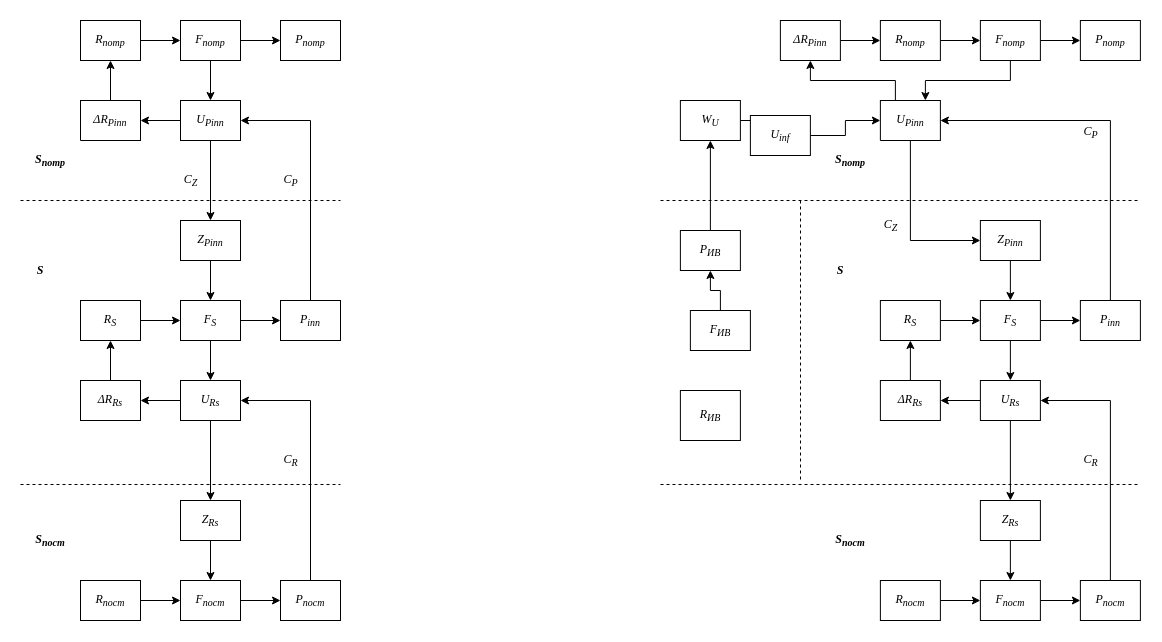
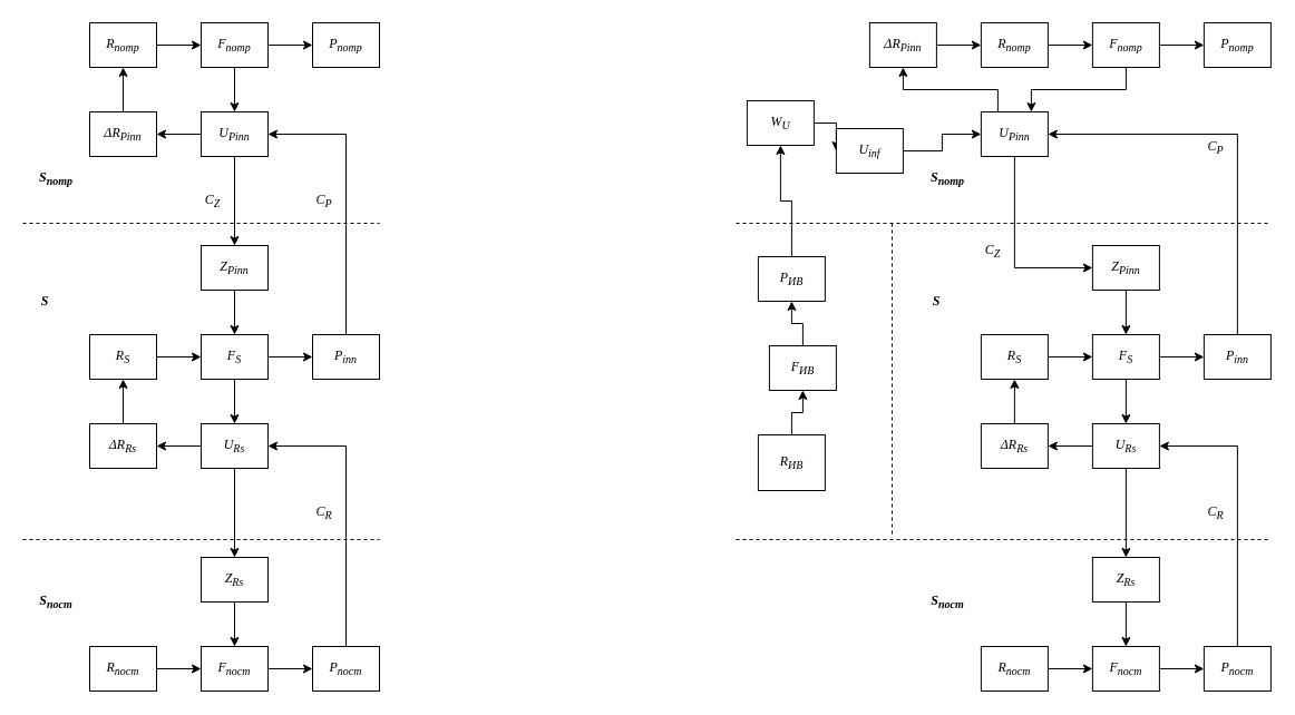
  <mxCell id="0" />
  <mxCell id="1" parent="0" />
  <mxCell id="2" style="edgeStyle=orthogonalEdgeStyle;rounded=0;orthogonalLoop=1;jettySize=auto;html=1;fontStyle=2" edge="1" parent="1" source="4" target="5"><mxGeometry relative="1" as="geometry" /></mxCell>
  <mxCell id="3" style="edgeStyle=orthogonalEdgeStyle;rounded=0;orthogonalLoop=1;jettySize=auto;html=1;fontStyle=2" edge="1" parent="1" source="4" target="10"><mxGeometry relative="1" as="geometry" /></mxCell>
  <mxCell id="4" value="F&lt;sub&gt;потр&lt;/sub&gt;" style="rounded=0;whiteSpace=wrap;html=1;fontFamily=Times New Roman;fontStyle=2" vertex="1" parent="1"><mxGeometry x="180" y="20" width="60" height="40" as="geometry" /></mxCell>
  <mxCell id="5" value="P&lt;sub&gt;потр&lt;/sub&gt;" style="rounded=0;whiteSpace=wrap;html=1;fontFamily=Times New Roman;fontStyle=2" vertex="1" parent="1"><mxGeometry x="280" y="20" width="60" height="40" as="geometry" /></mxCell>
  <mxCell id="6" style="edgeStyle=orthogonalEdgeStyle;rounded=0;orthogonalLoop=1;jettySize=auto;html=1;fontStyle=2" edge="1" parent="1" source="7" target="4"><mxGeometry relative="1" as="geometry" /></mxCell>
  <mxCell id="7" value="R&lt;sub&gt;потр&lt;/sub&gt;" style="rounded=0;whiteSpace=wrap;html=1;fontFamily=Times New Roman;fontStyle=2" vertex="1" parent="1"><mxGeometry x="80" y="20" width="60" height="40" as="geometry" /></mxCell>
  <mxCell id="8" style="edgeStyle=orthogonalEdgeStyle;rounded=0;orthogonalLoop=1;jettySize=auto;html=1;fontStyle=2" edge="1" parent="1" source="10" target="12"><mxGeometry relative="1" as="geometry" /></mxCell>
  <mxCell id="9" value="C&lt;sub&gt;Z&lt;/sub&gt;" style="edgeStyle=orthogonalEdgeStyle;rounded=0;orthogonalLoop=1;jettySize=auto;html=1;fontSize=12;fontFamily=Times New Roman;fontStyle=2" edge="1" parent="1" source="10" target="14"><mxGeometry y="-20" relative="1" as="geometry"><mxPoint as="offset" /></mxGeometry></mxCell>
  <mxCell id="10" value="U&lt;sub&gt;Pinn&lt;/sub&gt;" style="rounded=0;whiteSpace=wrap;html=1;fontFamily=Times New Roman;fontStyle=2" vertex="1" parent="1"><mxGeometry x="180" y="100" width="60" height="40" as="geometry" /></mxCell>
  <mxCell id="11" style="edgeStyle=orthogonalEdgeStyle;rounded=0;orthogonalLoop=1;jettySize=auto;html=1;fontStyle=2" edge="1" parent="1" source="12" target="7"><mxGeometry relative="1" as="geometry" /></mxCell>
  <mxCell id="12" value="ΔR&lt;sub&gt;Pinn&lt;/sub&gt;&lt;br&gt;" style="rounded=0;whiteSpace=wrap;html=1;fontFamily=Times New Roman;fontStyle=2" vertex="1" parent="1"><mxGeometry x="80" y="100" width="60" height="40" as="geometry" /></mxCell>
  <mxCell id="13" style="edgeStyle=orthogonalEdgeStyle;rounded=0;orthogonalLoop=1;jettySize=auto;html=1;fontStyle=2" edge="1" parent="1" source="14" target="17"><mxGeometry relative="1" as="geometry" /></mxCell>
  <mxCell id="14" value="Z&lt;sub&gt;Pinn&lt;/sub&gt;" style="rounded=0;whiteSpace=wrap;html=1;fontFamily=Times New Roman;fontStyle=2" vertex="1" parent="1"><mxGeometry x="180" y="220" width="60" height="40" as="geometry" /></mxCell>
  <mxCell id="15" style="edgeStyle=orthogonalEdgeStyle;rounded=0;orthogonalLoop=1;jettySize=auto;html=1;fontStyle=2" edge="1" parent="1" source="17" target="18"><mxGeometry relative="1" as="geometry" /></mxCell>
  <mxCell id="16" style="edgeStyle=orthogonalEdgeStyle;rounded=0;orthogonalLoop=1;jettySize=auto;html=1;fontStyle=2" edge="1" parent="1" source="17" target="23"><mxGeometry relative="1" as="geometry" /></mxCell>
  <mxCell id="17" value="F&lt;sub&gt;S&lt;/sub&gt;" style="rounded=0;whiteSpace=wrap;html=1;fontFamily=Times New Roman;fontStyle=2" vertex="1" parent="1"><mxGeometry x="180" y="300" width="60" height="40" as="geometry" /></mxCell>
  <mxCell id="18" value="P&lt;sub&gt;inn&lt;/sub&gt;" style="rounded=0;whiteSpace=wrap;html=1;fontFamily=Times New Roman;fontStyle=2" vertex="1" parent="1"><mxGeometry x="280" y="300" width="60" height="40" as="geometry" /></mxCell>
  <mxCell id="19" style="edgeStyle=orthogonalEdgeStyle;rounded=0;orthogonalLoop=1;jettySize=auto;html=1;fontStyle=2" edge="1" parent="1" source="20" target="17"><mxGeometry relative="1" as="geometry" /></mxCell>
  <mxCell id="20" value="R&lt;sub&gt;S&lt;/sub&gt;" style="rounded=0;whiteSpace=wrap;html=1;fontFamily=Times New Roman;fontStyle=2" vertex="1" parent="1"><mxGeometry x="80" y="300" width="60" height="40" as="geometry" /></mxCell>
  <mxCell id="21" style="edgeStyle=orthogonalEdgeStyle;rounded=0;orthogonalLoop=1;jettySize=auto;html=1;fontStyle=2" edge="1" parent="1" source="23" target="25"><mxGeometry relative="1" as="geometry" /></mxCell>
  <mxCell id="22" style="edgeStyle=orthogonalEdgeStyle;rounded=0;orthogonalLoop=1;jettySize=auto;html=1;fontStyle=2" edge="1" parent="1" source="23" target="27"><mxGeometry relative="1" as="geometry" /></mxCell>
  <mxCell id="23" value="U&lt;sub&gt;Rs&lt;/sub&gt;" style="rounded=0;whiteSpace=wrap;html=1;fontFamily=Times New Roman;fontStyle=2" vertex="1" parent="1"><mxGeometry x="180" y="380" width="60" height="40" as="geometry" /></mxCell>
  <mxCell id="24" style="edgeStyle=orthogonalEdgeStyle;rounded=0;orthogonalLoop=1;jettySize=auto;html=1;fontStyle=2" edge="1" parent="1" source="25" target="20"><mxGeometry relative="1" as="geometry" /></mxCell>
  <mxCell id="25" value="ΔR&lt;sub&gt;Rs&lt;/sub&gt;&lt;br&gt;" style="rounded=0;whiteSpace=wrap;html=1;fontFamily=Times New Roman;fontStyle=2" vertex="1" parent="1"><mxGeometry x="80" y="380" width="60" height="40" as="geometry" /></mxCell>
  <mxCell id="26" style="edgeStyle=orthogonalEdgeStyle;rounded=0;orthogonalLoop=1;jettySize=auto;html=1;fontStyle=2" edge="1" parent="1" source="27" target="29"><mxGeometry relative="1" as="geometry" /></mxCell>
  <mxCell id="27" value="Z&lt;sub&gt;Rs&lt;/sub&gt;&lt;br&gt;" style="rounded=0;whiteSpace=wrap;html=1;fontFamily=Times New Roman;fontStyle=2" vertex="1" parent="1"><mxGeometry x="180" y="500" width="60" height="40" as="geometry" /></mxCell>
  <mxCell id="28" style="edgeStyle=orthogonalEdgeStyle;rounded=0;orthogonalLoop=1;jettySize=auto;html=1;fontStyle=2" edge="1" parent="1" source="29" target="31"><mxGeometry relative="1" as="geometry" /></mxCell>
  <mxCell id="29" value="F&lt;sub&gt;пост&lt;/sub&gt;" style="rounded=0;whiteSpace=wrap;html=1;fontFamily=Times New Roman;fontStyle=2" vertex="1" parent="1"><mxGeometry x="180" y="580" width="60" height="40" as="geometry" /></mxCell>
  <mxCell id="30" value="C&lt;sub&gt;R&lt;/sub&gt;" style="edgeStyle=orthogonalEdgeStyle;rounded=0;orthogonalLoop=1;jettySize=auto;html=1;entryX=1;entryY=0.5;entryDx=0;entryDy=0;exitX=0.5;exitY=0;exitDx=0;exitDy=0;fontStyle=2;fontSize=12;fontFamily=Times New Roman;" edge="1" parent="1" source="31" target="23"><mxGeometry x="-0.042" y="20" relative="1" as="geometry"><mxPoint as="offset" /></mxGeometry></mxCell>
  <mxCell id="31" value="P&lt;sub&gt;пост&lt;/sub&gt;" style="rounded=0;whiteSpace=wrap;html=1;fontFamily=Times New Roman;fontStyle=2" vertex="1" parent="1"><mxGeometry x="280" y="580" width="60" height="40" as="geometry" /></mxCell>
  <mxCell id="32" style="edgeStyle=orthogonalEdgeStyle;rounded=0;orthogonalLoop=1;jettySize=auto;html=1;fontStyle=2" edge="1" parent="1" source="33" target="29"><mxGeometry relative="1" as="geometry" /></mxCell>
  <mxCell id="33" value="R&lt;sub&gt;пост&lt;/sub&gt;" style="rounded=0;whiteSpace=wrap;html=1;fontFamily=Times New Roman;fontStyle=2" vertex="1" parent="1"><mxGeometry x="80" y="580" width="60" height="40" as="geometry" /></mxCell>
  <mxCell id="34" value="C&lt;sub&gt;P&lt;/sub&gt;" style="edgeStyle=orthogonalEdgeStyle;rounded=0;orthogonalLoop=1;jettySize=auto;html=1;entryX=1;entryY=0.5;entryDx=0;entryDy=0;exitX=0.5;exitY=0;exitDx=0;exitDy=0;fontStyle=2;fontSize=12;fontFamily=Times New Roman;" edge="1" parent="1" source="18" target="10"><mxGeometry x="-0.042" y="20" relative="1" as="geometry"><mxPoint x="450.534" y="259.862" as="sourcePoint" /><mxPoint x="380.19" y="119.862" as="targetPoint" /><mxPoint as="offset" /></mxGeometry></mxCell>
  <mxCell id="35" value="" style="endArrow=none;dashed=1;html=1;fontFamily=Times New Roman;fontSize=12;" edge="1" parent="1"><mxGeometry width="50" height="50" relative="1" as="geometry"><mxPoint x="20" y="200" as="sourcePoint" /><mxPoint x="340" y="200" as="targetPoint" /></mxGeometry></mxCell>
  <mxCell id="36" value="" style="endArrow=none;dashed=1;html=1;fontFamily=Times New Roman;fontSize=12;" edge="1" parent="1"><mxGeometry width="50" height="50" relative="1" as="geometry"><mxPoint x="20" y="484" as="sourcePoint" /><mxPoint x="340" y="484" as="targetPoint" /></mxGeometry></mxCell>
  <mxCell id="37" value="S&lt;sub&gt;потр&lt;/sub&gt;" style="rounded=0;whiteSpace=wrap;html=1;fontFamily=Times New Roman;fontStyle=3;strokeColor=none;" vertex="1" parent="1"><mxGeometry x="20" y="140" width="60" height="40" as="geometry" /></mxCell>
  <mxCell id="38" value="S" style="rounded=0;whiteSpace=wrap;html=1;fontFamily=Times New Roman;fontStyle=3;strokeColor=none;" vertex="1" parent="1"><mxGeometry x="20" y="250" width="40" height="40" as="geometry" /></mxCell>
  <mxCell id="39" value="S&lt;sub&gt;пост&lt;/sub&gt;" style="rounded=0;whiteSpace=wrap;html=1;fontFamily=Times New Roman;fontStyle=3;strokeColor=none;" vertex="1" parent="1"><mxGeometry x="20" y="520" width="60" height="40" as="geometry" /></mxCell>
  <mxCell id="40" style="edgeStyle=orthogonalEdgeStyle;rounded=0;orthogonalLoop=1;jettySize=auto;html=1;fontStyle=2" edge="1" parent="1" source="42" target="43"><mxGeometry relative="1" as="geometry" /></mxCell>
  <mxCell id="41" style="edgeStyle=orthogonalEdgeStyle;rounded=0;orthogonalLoop=1;jettySize=auto;html=1;fontStyle=2;exitX=0.5;exitY=1;exitDx=0;exitDy=0;entryX=0.75;entryY=0;entryDx=0;entryDy=0;" edge="1" parent="1" source="42" target="48"><mxGeometry relative="1" as="geometry" /></mxCell>
  <mxCell id="42" value="F&lt;sub&gt;потр&lt;/sub&gt;" style="rounded=0;whiteSpace=wrap;html=1;fontFamily=Times New Roman;fontStyle=2" vertex="1" parent="1"><mxGeometry x="979.879" y="20" width="60" height="40" as="geometry" /></mxCell>
  <mxCell id="43" value="P&lt;sub&gt;потр&lt;/sub&gt;" style="rounded=0;whiteSpace=wrap;html=1;fontFamily=Times New Roman;fontStyle=2" vertex="1" parent="1"><mxGeometry x="1079.879" y="20" width="60" height="40" as="geometry" /></mxCell>
  <mxCell id="44" style="edgeStyle=orthogonalEdgeStyle;rounded=0;orthogonalLoop=1;jettySize=auto;html=1;fontStyle=2" edge="1" parent="1" source="45" target="42"><mxGeometry relative="1" as="geometry" /></mxCell>
  <mxCell id="45" value="R&lt;sub&gt;потр&lt;/sub&gt;" style="rounded=0;whiteSpace=wrap;html=1;fontFamily=Times New Roman;fontStyle=2" vertex="1" parent="1"><mxGeometry x="879.879" y="20" width="60" height="40" as="geometry" /></mxCell>
  <mxCell id="46" style="edgeStyle=orthogonalEdgeStyle;rounded=0;orthogonalLoop=1;jettySize=auto;html=1;fontStyle=2;entryX=0.5;entryY=1;entryDx=0;entryDy=0;exitX=0.25;exitY=0;exitDx=0;exitDy=0;" edge="1" parent="1" source="48" target="50"><mxGeometry relative="1" as="geometry"><mxPoint x="960" y="80" as="targetPoint" /></mxGeometry></mxCell>
  <mxCell id="47" value="C&lt;sub&gt;Z&lt;/sub&gt;" style="edgeStyle=orthogonalEdgeStyle;rounded=0;orthogonalLoop=1;jettySize=auto;html=1;fontSize=12;fontFamily=Times New Roman;fontStyle=2;entryX=0;entryY=0.5;entryDx=0;entryDy=0;exitX=0.5;exitY=1;exitDx=0;exitDy=0;" edge="1" parent="1" source="48" target="52"><mxGeometry y="-20" relative="1" as="geometry"><mxPoint as="offset" /><mxPoint x="750" y="250" as="sourcePoint" /></mxGeometry></mxCell>
  <mxCell id="48" value="U&lt;sub&gt;Pinn&lt;/sub&gt;" style="rounded=0;whiteSpace=wrap;html=1;fontFamily=Times New Roman;fontStyle=2" vertex="1" parent="1"><mxGeometry x="879.879" y="100" width="60" height="40" as="geometry" /></mxCell>
  <mxCell id="49" style="edgeStyle=orthogonalEdgeStyle;rounded=0;orthogonalLoop=1;jettySize=auto;html=1;fontStyle=2" edge="1" parent="1" source="50" target="45"><mxGeometry relative="1" as="geometry" /></mxCell>
  <mxCell id="50" value="ΔR&lt;sub&gt;Pinn&lt;/sub&gt;&lt;br&gt;" style="rounded=0;whiteSpace=wrap;html=1;fontFamily=Times New Roman;fontStyle=2" vertex="1" parent="1"><mxGeometry x="779.879" y="20" width="60" height="40" as="geometry" /></mxCell>
  <mxCell id="51" style="edgeStyle=orthogonalEdgeStyle;rounded=0;orthogonalLoop=1;jettySize=auto;html=1;fontStyle=2" edge="1" parent="1" source="52" target="55"><mxGeometry relative="1" as="geometry" /></mxCell>
  <mxCell id="52" value="Z&lt;sub&gt;Pinn&lt;/sub&gt;" style="rounded=0;whiteSpace=wrap;html=1;fontFamily=Times New Roman;fontStyle=2" vertex="1" parent="1"><mxGeometry x="979.879" y="220" width="60" height="40" as="geometry" /></mxCell>
  <mxCell id="53" style="edgeStyle=orthogonalEdgeStyle;rounded=0;orthogonalLoop=1;jettySize=auto;html=1;fontStyle=2" edge="1" parent="1" source="55" target="56"><mxGeometry relative="1" as="geometry" /></mxCell>
  <mxCell id="54" style="edgeStyle=orthogonalEdgeStyle;rounded=0;orthogonalLoop=1;jettySize=auto;html=1;fontStyle=2" edge="1" parent="1" source="55" target="61"><mxGeometry relative="1" as="geometry" /></mxCell>
  <mxCell id="55" value="F&lt;sub&gt;S&lt;/sub&gt;" style="rounded=0;whiteSpace=wrap;html=1;fontFamily=Times New Roman;fontStyle=2" vertex="1" parent="1"><mxGeometry x="979.879" y="300" width="60" height="40" as="geometry" /></mxCell>
  <mxCell id="56" value="P&lt;sub&gt;inn&lt;/sub&gt;" style="rounded=0;whiteSpace=wrap;html=1;fontFamily=Times New Roman;fontStyle=2" vertex="1" parent="1"><mxGeometry x="1079.879" y="300" width="60" height="40" as="geometry" /></mxCell>
  <mxCell id="57" style="edgeStyle=orthogonalEdgeStyle;rounded=0;orthogonalLoop=1;jettySize=auto;html=1;fontStyle=2" edge="1" parent="1" source="58" target="55"><mxGeometry relative="1" as="geometry" /></mxCell>
  <mxCell id="58" value="R&lt;sub&gt;S&lt;/sub&gt;" style="rounded=0;whiteSpace=wrap;html=1;fontFamily=Times New Roman;fontStyle=2" vertex="1" parent="1"><mxGeometry x="879.879" y="300" width="60" height="40" as="geometry" /></mxCell>
  <mxCell id="59" style="edgeStyle=orthogonalEdgeStyle;rounded=0;orthogonalLoop=1;jettySize=auto;html=1;fontStyle=2" edge="1" parent="1" source="61" target="63"><mxGeometry relative="1" as="geometry" /></mxCell>
  <mxCell id="60" style="edgeStyle=orthogonalEdgeStyle;rounded=0;orthogonalLoop=1;jettySize=auto;html=1;fontStyle=2" edge="1" parent="1" source="61" target="65"><mxGeometry relative="1" as="geometry" /></mxCell>
  <mxCell id="61" value="U&lt;sub&gt;Rs&lt;/sub&gt;" style="rounded=0;whiteSpace=wrap;html=1;fontFamily=Times New Roman;fontStyle=2" vertex="1" parent="1"><mxGeometry x="979.879" y="380" width="60" height="40" as="geometry" /></mxCell>
  <mxCell id="62" style="edgeStyle=orthogonalEdgeStyle;rounded=0;orthogonalLoop=1;jettySize=auto;html=1;fontStyle=2" edge="1" parent="1" source="63" target="58"><mxGeometry relative="1" as="geometry" /></mxCell>
  <mxCell id="63" value="ΔR&lt;sub&gt;Rs&lt;/sub&gt;&lt;br&gt;" style="rounded=0;whiteSpace=wrap;html=1;fontFamily=Times New Roman;fontStyle=2" vertex="1" parent="1"><mxGeometry x="879.879" y="380" width="60" height="40" as="geometry" /></mxCell>
  <mxCell id="64" style="edgeStyle=orthogonalEdgeStyle;rounded=0;orthogonalLoop=1;jettySize=auto;html=1;fontStyle=2" edge="1" parent="1" source="65" target="67"><mxGeometry relative="1" as="geometry" /></mxCell>
  <mxCell id="65" value="Z&lt;sub&gt;Rs&lt;/sub&gt;&lt;br&gt;" style="rounded=0;whiteSpace=wrap;html=1;fontFamily=Times New Roman;fontStyle=2" vertex="1" parent="1"><mxGeometry x="979.879" y="500" width="60" height="40" as="geometry" /></mxCell>
  <mxCell id="66" style="edgeStyle=orthogonalEdgeStyle;rounded=0;orthogonalLoop=1;jettySize=auto;html=1;fontStyle=2" edge="1" parent="1" source="67" target="69"><mxGeometry relative="1" as="geometry" /></mxCell>
  <mxCell id="67" value="F&lt;sub&gt;пост&lt;/sub&gt;" style="rounded=0;whiteSpace=wrap;html=1;fontFamily=Times New Roman;fontStyle=2" vertex="1" parent="1"><mxGeometry x="979.879" y="580" width="60" height="40" as="geometry" /></mxCell>
  <mxCell id="68" value="C&lt;sub&gt;R&lt;/sub&gt;" style="edgeStyle=orthogonalEdgeStyle;rounded=0;orthogonalLoop=1;jettySize=auto;html=1;entryX=1;entryY=0.5;entryDx=0;entryDy=0;exitX=0.5;exitY=0;exitDx=0;exitDy=0;fontStyle=2;fontSize=12;fontFamily=Times New Roman;" edge="1" parent="1" source="69" target="61"><mxGeometry x="-0.042" y="20" relative="1" as="geometry"><mxPoint as="offset" /></mxGeometry></mxCell>
  <mxCell id="69" value="P&lt;sub&gt;пост&lt;/sub&gt;" style="rounded=0;whiteSpace=wrap;html=1;fontFamily=Times New Roman;fontStyle=2" vertex="1" parent="1"><mxGeometry x="1079.879" y="580" width="60" height="40" as="geometry" /></mxCell>
  <mxCell id="70" style="edgeStyle=orthogonalEdgeStyle;rounded=0;orthogonalLoop=1;jettySize=auto;html=1;fontStyle=2" edge="1" parent="1" source="71" target="67"><mxGeometry relative="1" as="geometry" /></mxCell>
  <mxCell id="71" value="R&lt;sub&gt;пост&lt;/sub&gt;" style="rounded=0;whiteSpace=wrap;html=1;fontFamily=Times New Roman;fontStyle=2" vertex="1" parent="1"><mxGeometry x="879.879" y="580" width="60" height="40" as="geometry" /></mxCell>
  <mxCell id="72" value="C&lt;sub&gt;P&lt;/sub&gt;" style="edgeStyle=orthogonalEdgeStyle;rounded=0;orthogonalLoop=1;jettySize=auto;html=1;entryX=1;entryY=0.5;entryDx=0;entryDy=0;exitX=0.5;exitY=0;exitDx=0;exitDy=0;fontStyle=2;fontSize=12;fontFamily=Times New Roman;" edge="1" parent="1" source="56" target="48"><mxGeometry x="-0.042" y="20" relative="1" as="geometry"><mxPoint x="1250.414" y="259.862" as="sourcePoint" /><mxPoint x="1180.069" y="119.862" as="targetPoint" /><mxPoint as="offset" /></mxGeometry></mxCell>
  <mxCell id="73" value="" style="endArrow=none;dashed=1;html=1;fontFamily=Times New Roman;fontSize=12;" edge="1" parent="1"><mxGeometry width="50" height="50" relative="1" as="geometry"><mxPoint x="660" y="200" as="sourcePoint" /><mxPoint x="1139.879" y="200" as="targetPoint" /></mxGeometry></mxCell>
  <mxCell id="74" value="" style="endArrow=none;dashed=1;html=1;fontFamily=Times New Roman;fontSize=12;" edge="1" parent="1"><mxGeometry width="50" height="50" relative="1" as="geometry"><mxPoint x="660" y="484" as="sourcePoint" /><mxPoint x="1139.879" y="484" as="targetPoint" /></mxGeometry></mxCell>
  <mxCell id="75" value="S&lt;sub&gt;потр&lt;/sub&gt;" style="rounded=0;whiteSpace=wrap;html=1;fontFamily=Times New Roman;fontStyle=3;strokeColor=none;" vertex="1" parent="1"><mxGeometry x="819.879" y="140" width="60" height="40" as="geometry" /></mxCell>
  <mxCell id="76" value="S" style="rounded=0;whiteSpace=wrap;html=1;fontFamily=Times New Roman;fontStyle=3;strokeColor=none;" vertex="1" parent="1"><mxGeometry x="819.879" y="250" width="40" height="40" as="geometry" /></mxCell>
  <mxCell id="77" value="S&lt;sub&gt;пост&lt;/sub&gt;" style="rounded=0;whiteSpace=wrap;html=1;fontFamily=Times New Roman;fontStyle=3;strokeColor=none;" vertex="1" parent="1"><mxGeometry x="819.879" y="520" width="60" height="40" as="geometry" /></mxCell>
  <mxCell id="78" style="edgeStyle=orthogonalEdgeStyle;rounded=0;orthogonalLoop=1;jettySize=auto;html=1;fontStyle=2" edge="1" parent="1" source="79" target="81"><mxGeometry relative="1" as="geometry" /></mxCell>
  <mxCell id="79" value="F&lt;sub&gt;ИВ&lt;/sub&gt;" style="rounded=0;whiteSpace=wrap;html=1;fontFamily=Times New Roman;fontStyle=2" vertex="1" parent="1"><mxGeometry x="689.879" y="310" width="60" height="40" as="geometry" /></mxCell>
  <mxCell id="80" style="edgeStyle=orthogonalEdgeStyle;rounded=0;orthogonalLoop=1;jettySize=auto;html=1;fontFamily=Times New Roman;fontSize=12;" edge="1" parent="1" source="81" target="85"><mxGeometry relative="1" as="geometry" /></mxCell>
  <mxCell id="81" value="P&lt;sub&gt;ИВ&lt;/sub&gt;" style="rounded=0;whiteSpace=wrap;html=1;fontFamily=Times New Roman;fontStyle=2" vertex="1" parent="1"><mxGeometry x="679.879" y="230" width="60" height="40" as="geometry" /></mxCell>
+ <mxCell id="82" style="edgeStyle=orthogonalEdgeStyle;rounded=0;orthogonalLoop=1;jettySize=auto;html=1;fontStyle=2" edge="1" parent="1" source="83" target="79"><mxGeometry relative="1" as="geometry" /></mxCell>
  <mxCell id="83" value="R&lt;sub&gt;ИВ&lt;/sub&gt;" style="rounded=0;whiteSpace=wrap;html=1;fontFamily=Times New Roman;fontStyle=2" vertex="1" parent="1"><mxGeometry x="679.879" y="390" width="60" height="50" as="geometry" /></mxCell>
  <mxCell id="84" style="edgeStyle=orthogonalEdgeStyle;rounded=0;orthogonalLoop=1;jettySize=auto;html=1;fontFamily=Times New Roman;fontSize=12;" edge="1" parent="1" source="85" target="87"><mxGeometry relative="1" as="geometry" /></mxCell>
- <mxCell id="85" value="W&lt;sub&gt;U&lt;/sub&gt;" style="rounded=0;whiteSpace=wrap;html=1;fontFamily=Times New Roman;fontStyle=2" vertex="1" parent="1"><mxGeometry x="679.879" y="100" width="60" height="40" as="geometry" /></mxCell>
+ <mxCell id="85" value="W&lt;sub&gt;U&lt;/sub&gt;" style="rounded=0;whiteSpace=wrap;html=1;fontFamily=Times New Roman;fontStyle=2" vertex="1" parent="1"><mxGeometry x="669.879" y="90" width="60" height="40" as="geometry" /></mxCell>
  <mxCell id="86" style="edgeStyle=orthogonalEdgeStyle;rounded=0;orthogonalLoop=1;jettySize=auto;html=1;fontFamily=Times New Roman;fontSize=12;" edge="1" parent="1" source="87" target="48"><mxGeometry relative="1" as="geometry" /></mxCell>
  <mxCell id="87" value="U&lt;sub&gt;inf&lt;/sub&gt;" style="rounded=0;whiteSpace=wrap;html=1;fontFamily=Times New Roman;fontStyle=2" vertex="1" parent="1"><mxGeometry x="749.879" y="115" width="60" height="40" as="geometry" /></mxCell>
  <mxCell id="88" value="" style="endArrow=none;dashed=1;html=1;fontFamily=Times New Roman;fontSize=12;" edge="1" parent="1"><mxGeometry width="50" height="50" relative="1" as="geometry"><mxPoint x="800" y="200" as="sourcePoint" /><mxPoint x="800" y="480" as="targetPoint" /></mxGeometry></mxCell>
